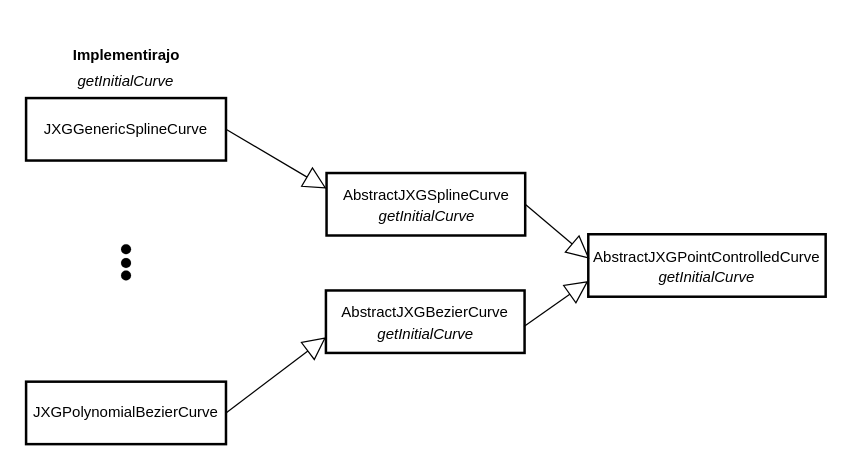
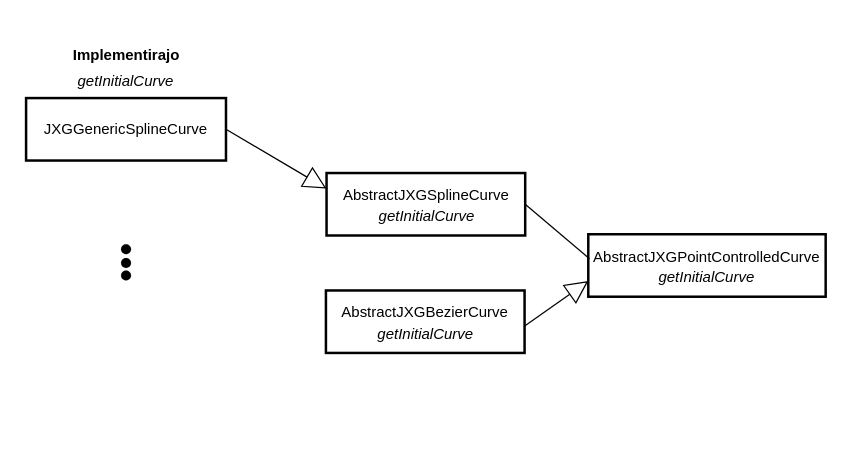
  <mxCell id="0" />
  <mxCell id="1" parent="0" />
  <mxCell id="2" value="JXGGenericSplineCurve" style="whiteSpace=wrap;strokeWidth=2;verticalAlign=middle;" parent="1" vertex="1"><mxGeometry x="20" y="78" width="160" height="50" as="geometry" /></mxCell>
  <mxCell id="3" value="AbstractJXGPointControlledCurve&#10;" style="strokeWidth=2;textShadow=0;fontStyle=0" parent="1" vertex="1"><mxGeometry x="470" y="187" width="190" height="50" as="geometry" /></mxCell>
  <mxCell id="4" value="AbstractJXGBezierCurve&#10;" style="whiteSpace=wrap;strokeWidth=2;verticalAlign=middle;" vertex="1" parent="1"><mxGeometry x="260" y="232" width="159" height="50" as="geometry" /></mxCell>
- <mxCell id="5" value="" style="endArrow=block;endSize=16;endFill=0;html=1;rounded=0;entryX=0.005;entryY=0.391;entryDx=0;entryDy=0;exitX=1;exitY=0.5;exitDx=0;exitDy=0;entryPerimeter=0;" edge="1" parent="1" source="16" target="3"><mxGeometry width="160" relative="1" as="geometry"><mxPoint x="260" y="170" as="sourcePoint" /><mxPoint x="420" y="170" as="targetPoint" /></mxGeometry></mxCell>
+ <mxCell id="5" value="" style="endArrow=none;endSize=16;endFill=0;html=1;rounded=0;entryX=0.005;entryY=0.391;entryDx=0;entryDy=0;exitX=1;exitY=0.5;exitDx=0;exitDy=0;entryPerimeter=0;" edge="1" parent="1" source="16" target="3"><mxGeometry width="160" relative="1" as="geometry"><mxPoint x="260" y="170" as="sourcePoint" /><mxPoint x="420" y="170" as="targetPoint" /></mxGeometry></mxCell>
  <mxCell id="6" value="" style="endArrow=block;endSize=16;endFill=0;html=1;rounded=0;entryX=0;entryY=0.75;entryDx=0;entryDy=0;exitX=0.997;exitY=0.577;exitDx=0;exitDy=0;exitPerimeter=0;" edge="1" parent="1" source="4" target="3"><mxGeometry width="160" relative="1" as="geometry"><mxPoint x="371" y="250" as="sourcePoint" /><mxPoint x="470" y="225" as="targetPoint" /></mxGeometry></mxCell>
- <mxCell id="7" value="JXGPolynomialBezierCurve" style="whiteSpace=wrap;strokeWidth=2;verticalAlign=middle;" vertex="1" parent="1"><mxGeometry x="20" y="305" width="160" height="50" as="geometry" /></mxCell>
- <mxCell id="8" value="" style="endArrow=block;endSize=16;endFill=0;html=1;rounded=0;entryX=0;entryY=0.75;entryDx=0;entryDy=0;exitX=1;exitY=0.5;exitDx=0;exitDy=0;" edge="1" parent="1" source="7" target="4"><mxGeometry width="160" relative="1" as="geometry"><mxPoint x="80" y="312" as="sourcePoint" /><mxPoint x="150.52" y="247" as="targetPoint" /></mxGeometry></mxCell>
  <mxCell id="9" value="" style="ellipse;whiteSpace=wrap;html=1;fillColor=#000000;strokeWidth=0.01;" vertex="1" parent="1"><mxGeometry x="96" y="206" width="8" height="8" as="geometry" /></mxCell>
  <mxCell id="10" value="&lt;i&gt;getInitialCurve&lt;/i&gt;" style="text;html=1;align=center;verticalAlign=middle;whiteSpace=wrap;rounded=0;" vertex="1" parent="1"><mxGeometry x="535" y="207" width="60" height="30" as="geometry" /></mxCell>
  <mxCell id="11" value="&lt;i&gt;getInitialCurve&lt;/i&gt;" style="text;html=1;align=center;verticalAlign=middle;whiteSpace=wrap;rounded=0;" vertex="1" parent="1"><mxGeometry x="70" y="50" width="60" height="30" as="geometry" /></mxCell>
  <mxCell id="12" value="&lt;font style=&quot;font-size: 12px;&quot;&gt;Implementirajo&lt;/font&gt;" style="text;strokeColor=none;fillColor=none;html=1;fontSize=24;fontStyle=1;verticalAlign=middle;align=center;" vertex="1" parent="1"><mxGeometry x="45" y="20" width="110" height="40" as="geometry" /></mxCell>
  <mxCell id="13" value="" style="ellipse;whiteSpace=wrap;html=1;fillColor=#000000;strokeWidth=0.01;" vertex="1" parent="1"><mxGeometry x="96" y="195" width="8" height="8" as="geometry" /></mxCell>
  <mxCell id="14" value="" style="ellipse;whiteSpace=wrap;html=1;fillColor=#000000;strokeWidth=0.01;" vertex="1" parent="1"><mxGeometry x="96" y="216" width="8" height="8" as="geometry" /></mxCell>
  <mxCell id="15" value="&lt;i&gt;getInitialCurve&lt;/i&gt;" style="text;html=1;align=center;verticalAlign=middle;whiteSpace=wrap;rounded=0;" vertex="1" parent="1"><mxGeometry x="310" y="252" width="60" height="30" as="geometry" /></mxCell>
  <mxCell id="16" value="AbstractJXGSplineCurve&#10;" style="whiteSpace=wrap;strokeWidth=2;verticalAlign=middle;" vertex="1" parent="1"><mxGeometry x="260.5" y="138" width="159" height="50" as="geometry" /></mxCell>
  <mxCell id="17" value="&lt;i&gt;getInitialCurve&lt;/i&gt;" style="text;html=1;align=center;verticalAlign=middle;whiteSpace=wrap;rounded=0;" vertex="1" parent="1"><mxGeometry x="310.5" y="158" width="60" height="30" as="geometry" /></mxCell>
  <mxCell id="18" value="" style="endArrow=block;endSize=16;endFill=0;html=1;rounded=0;entryX=0;entryY=0.25;entryDx=0;entryDy=0;exitX=1;exitY=0.5;exitDx=0;exitDy=0;" edge="1" parent="1" source="2" target="16"><mxGeometry width="160" relative="1" as="geometry"><mxPoint x="200" y="93" as="sourcePoint" /><mxPoint x="280" y="80" as="targetPoint" /></mxGeometry></mxCell>
